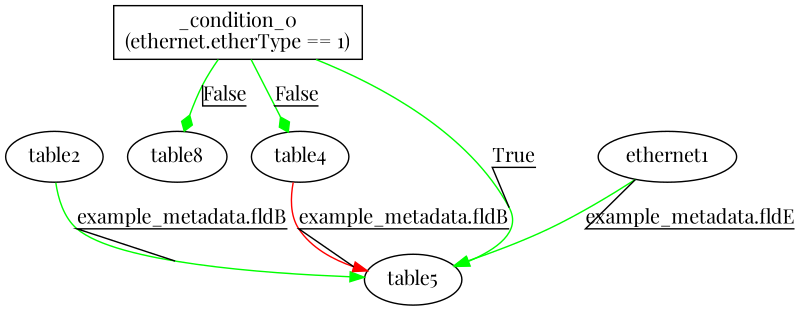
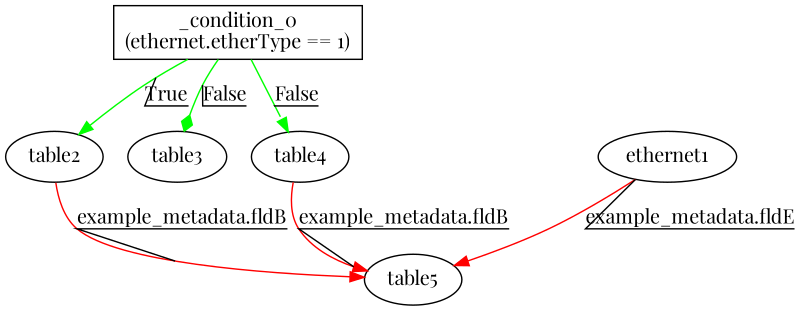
  digraph {
    fontname="Playfair Display"
    node [fontname="Playfair Display"]
    edge [color=green decorate=true fontname="Playfair Display"]
    n1 [label="_condition_0\n(ethernet.etherType == 1)" shape=box]
    n2 [label=table2]
-   n3 [label=table8]
+   n3 [label=table3]
    n4 [label=table4]
    n5 [label=table5]
    n6 [label=ethernet1]
-   n1 -> n5 [label=True]
+   n1 -> n2 [label=True]
    n1 -> n3 [arrowhead=diamond label=False]
-   n1 -> n4 [arrowhead=diamond label=False]
-   n2 -> n5 [label="example_metadata.fldB"]
+   n1 -> n4 [arrowhead=normal label=False]
+   n2 -> n5 [color=red label="example_metadata.fldB"]
    n4 -> n5 [color=red label="example_metadata.fldB"]
-   n6 -> n5 [label="example_metadata.fldE"]
+   n6 -> n5 [color=red label="example_metadata.fldE"]
  }
